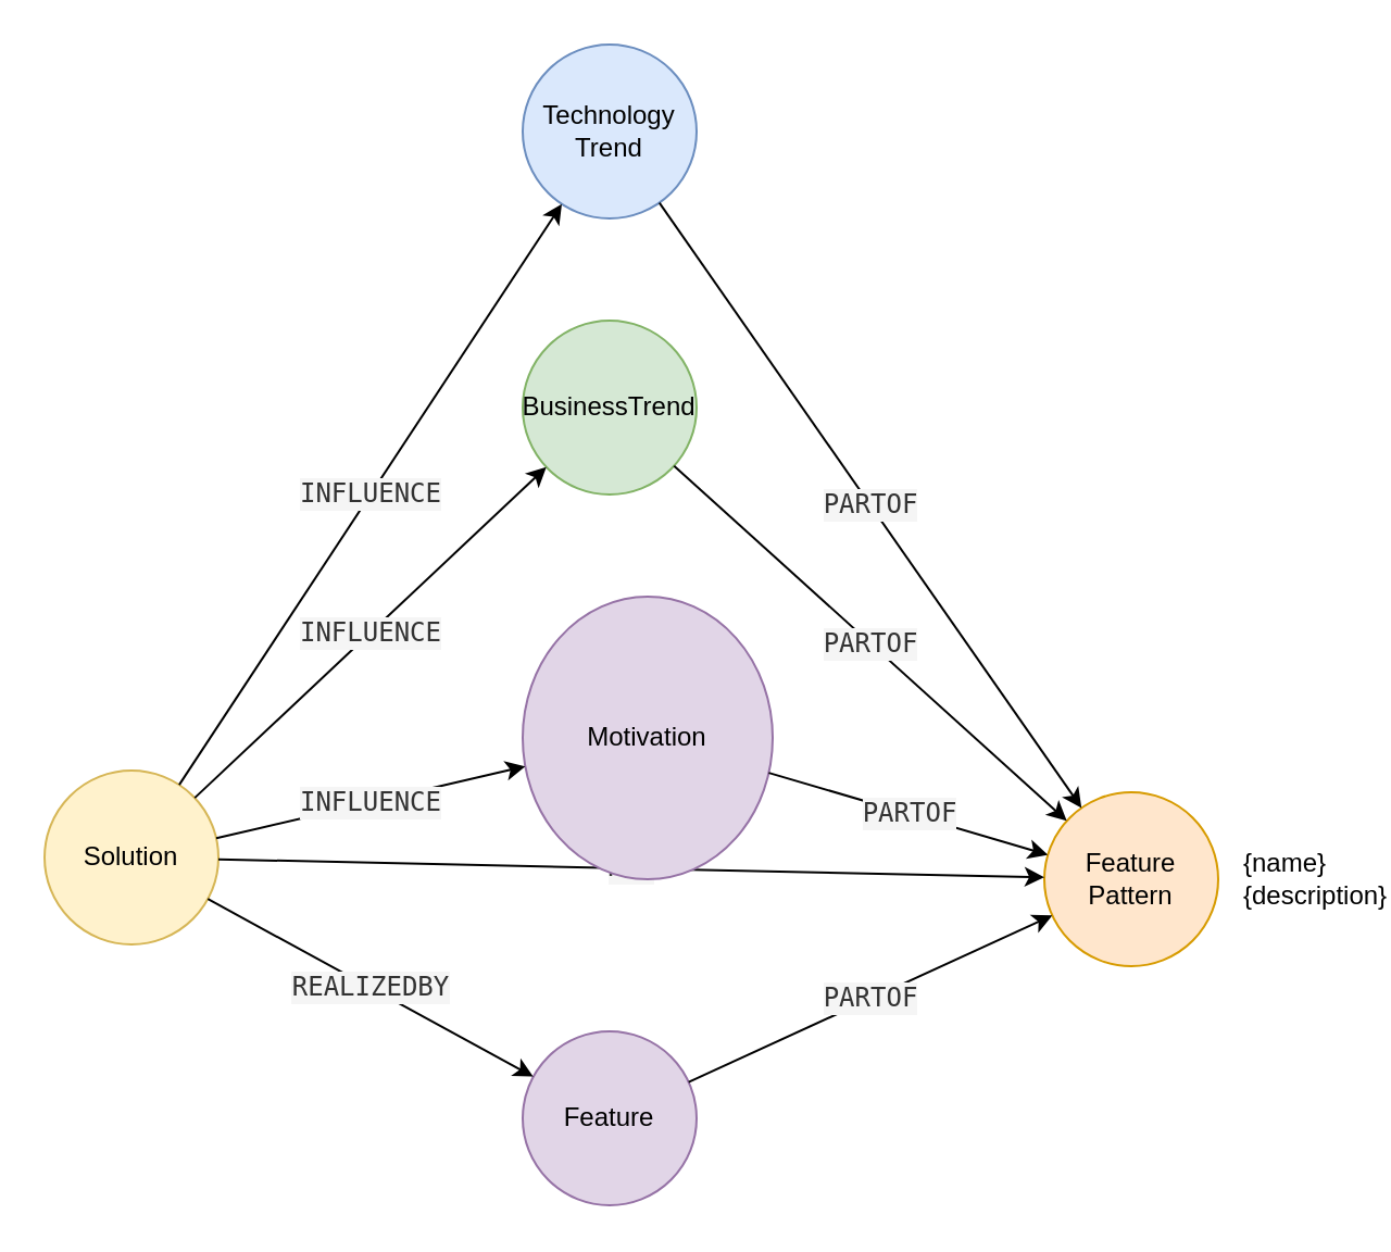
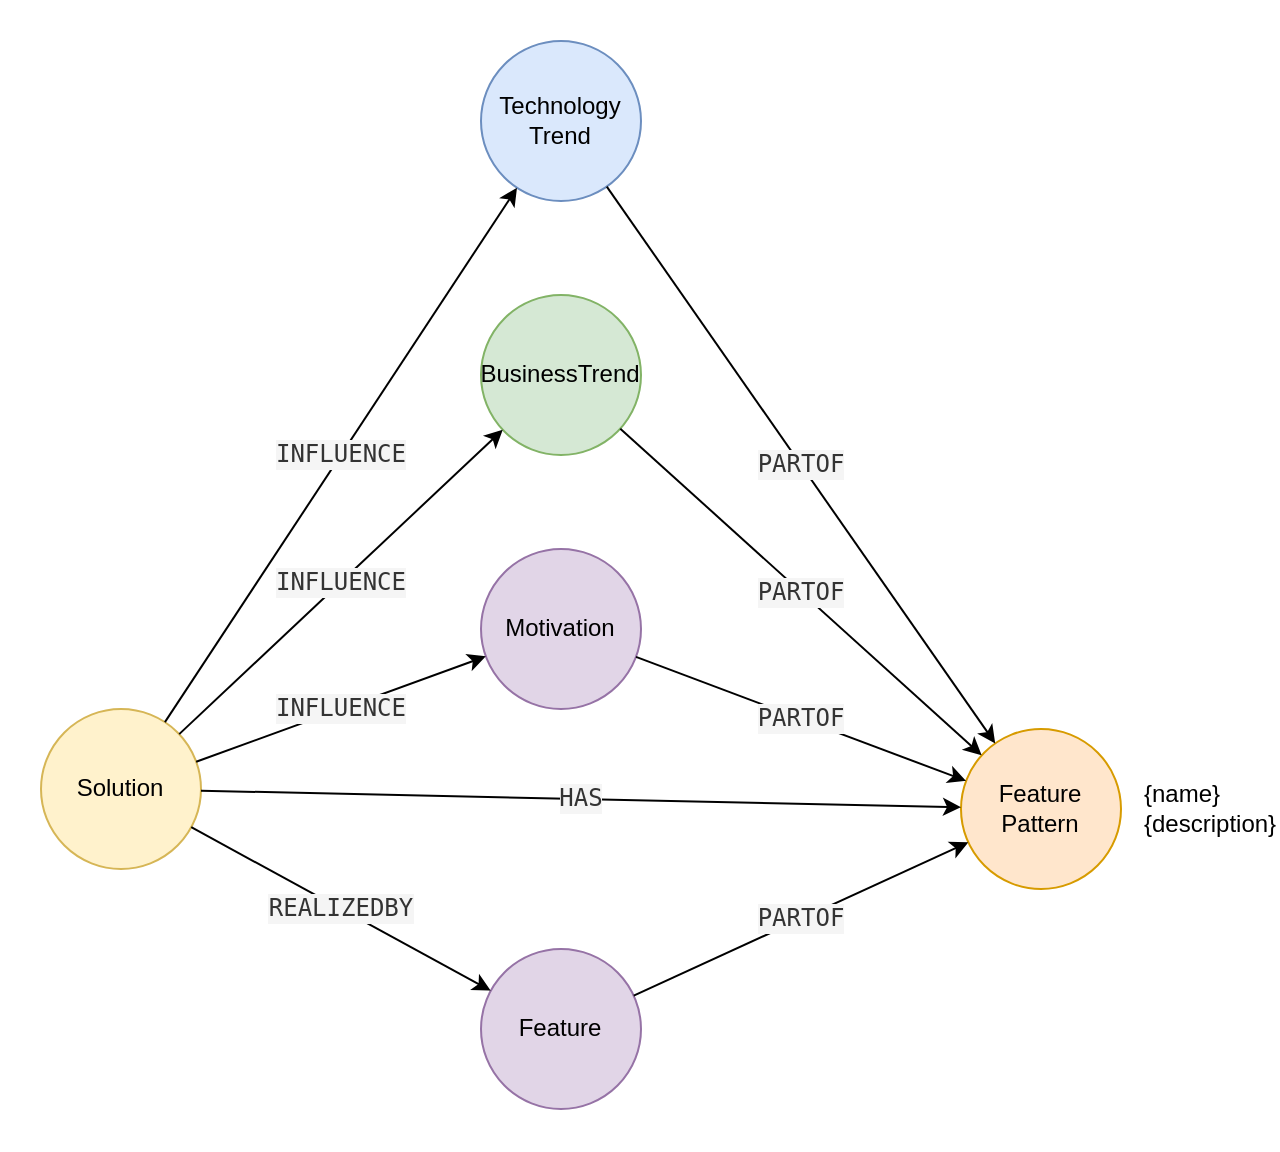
  <mxCell id="0" />
  <mxCell id="1" parent="0" />
  <mxCell id="2" value="Solution" style="ellipse;whiteSpace=wrap;html=1;aspect=fixed;fillColor=#fff2cc;strokeColor=#d6b656;" vertex="1" parent="1"><mxGeometry x="20" y="354" width="80" height="80" as="geometry" /></mxCell>
  <mxCell id="3" value="Feature&lt;br&gt;Pattern" style="ellipse;whiteSpace=wrap;html=1;aspect=fixed;fillColor=#ffe6cc;strokeColor=#d79b00;" vertex="1" parent="1"><mxGeometry x="480" y="364" width="80" height="80" as="geometry" /></mxCell>
  <mxCell id="4" value="Feature" style="ellipse;whiteSpace=wrap;html=1;aspect=fixed;fillColor=#e1d5e7;strokeColor=#9673a6;" vertex="1" parent="1"><mxGeometry x="240" y="474" width="80" height="80" as="geometry" /></mxCell>
  <mxCell id="5" value="&lt;pre class=&quot;code-java&quot; style=&quot;margin-top: 0px ; margin-bottom: 0px ; padding: 0px ; max-height: 30em ; overflow: auto ; white-space: pre-wrap ; overflow-wrap: normal ; color: rgb(51 , 51 , 51) ; font-size: 12px ; background-color: rgb(245 , 245 , 245)&quot;&gt;REALIZEDBY&lt;/pre&gt;" style="endArrow=classic;html=1;" edge="1" parent="1" source="2" target="4"><mxGeometry width="50" height="50" relative="1" as="geometry"><mxPoint x="180" y="664" as="sourcePoint" /><mxPoint x="230" y="614" as="targetPoint" /></mxGeometry></mxCell>
  <mxCell id="6" value="&lt;pre class=&quot;code-java&quot; style=&quot;margin-top: 0px ; margin-bottom: 0px ; padding: 0px ; max-height: 30em ; overflow: auto ; white-space: pre-wrap ; overflow-wrap: normal ; color: rgb(51 , 51 , 51) ; font-size: 12px ; background-color: rgb(245 , 245 , 245)&quot;&gt;&lt;pre class=&quot;code-java&quot; style=&quot;margin-top: 0px ; margin-bottom: 0px ; padding: 0px ; max-height: 30em ; overflow: auto ; white-space: pre-wrap ; overflow-wrap: normal&quot;&gt;PARTOF&lt;/pre&gt;&lt;/pre&gt;" style="endArrow=classic;html=1;" edge="1" parent="1" source="4" target="3"><mxGeometry width="50" height="50" relative="1" as="geometry"><mxPoint x="224" y="506" as="sourcePoint" /><mxPoint x="450" y="584" as="targetPoint" /></mxGeometry></mxCell>
  <mxCell id="7" value="&lt;pre class=&quot;code-java&quot; style=&quot;margin-top: 0px ; margin-bottom: 0px ; padding: 0px ; max-height: 30em ; overflow: auto ; white-space: pre-wrap ; overflow-wrap: normal ; color: rgb(51 , 51 , 51) ; font-size: 12px ; background-color: rgb(245 , 245 , 245)&quot;&gt;&lt;pre class=&quot;code-java&quot; style=&quot;margin-top: 0px ; margin-bottom: 0px ; padding: 0px ; max-height: 30em ; overflow: auto ; white-space: pre-wrap ; overflow-wrap: normal&quot;&gt;HAS&lt;/pre&gt;&lt;/pre&gt;" style="endArrow=classic;html=1;" edge="1" parent="1" source="2" target="3"><mxGeometry width="50" height="50" relative="1" as="geometry"><mxPoint x="224" y="506" as="sourcePoint" /><mxPoint x="266" y="562" as="targetPoint" /></mxGeometry></mxCell>
- <mxCell id="8" value="Motivation" style="ellipse;whiteSpace=wrap;html=1;aspect=fixed;fillColor=#e1d5e7;strokeColor=#9673a6;" vertex="1" parent="1"><mxGeometry x="240" y="274" width="115" height="130" as="geometry" /></mxCell>
+ <mxCell id="8" value="Motivation" style="ellipse;whiteSpace=wrap;html=1;aspect=fixed;fillColor=#e1d5e7;strokeColor=#9673a6;" vertex="1" parent="1"><mxGeometry x="240" y="274" width="80" height="80" as="geometry" /></mxCell>
  <mxCell id="9" value="&lt;pre class=&quot;code-java&quot; style=&quot;margin-top: 0px ; margin-bottom: 0px ; padding: 0px ; max-height: 30em ; overflow: auto ; white-space: pre-wrap ; overflow-wrap: normal ; color: rgb(51 , 51 , 51) ; font-size: 12px ; background-color: rgb(245 , 245 , 245)&quot;&gt;INFLUENCE&lt;/pre&gt;" style="endArrow=classic;html=1;" edge="1" parent="1" source="2" target="8"><mxGeometry width="50" height="50" relative="1" as="geometry"><mxPoint x="200.925" y="448.091" as="sourcePoint" /><mxPoint x="269.142" y="559.869" as="targetPoint" /></mxGeometry></mxCell>
  <mxCell id="10" value="&lt;pre class=&quot;code-java&quot; style=&quot;margin-top: 0px ; margin-bottom: 0px ; padding: 0px ; max-height: 30em ; overflow: auto ; white-space: pre-wrap ; overflow-wrap: normal ; color: rgb(51 , 51 , 51) ; font-size: 12px ; background-color: rgb(245 , 245 , 245)&quot;&gt;&lt;pre class=&quot;code-java&quot; style=&quot;margin-top: 0px ; margin-bottom: 0px ; padding: 0px ; max-height: 30em ; overflow: auto ; white-space: pre-wrap ; overflow-wrap: normal&quot;&gt;PARTOF&lt;/pre&gt;&lt;/pre&gt;" style="endArrow=classic;html=1;" edge="1" parent="1" source="8" target="3"><mxGeometry width="50" height="50" relative="1" as="geometry"><mxPoint x="310.925" y="559.909" as="sourcePoint" /><mxPoint x="379.142" y="448.131" as="targetPoint" /></mxGeometry></mxCell>
  <mxCell id="11" value="BusinessTrend" style="ellipse;whiteSpace=wrap;html=1;aspect=fixed;fillColor=#d5e8d4;strokeColor=#82b366;" vertex="1" parent="1"><mxGeometry x="240" y="147" width="80" height="80" as="geometry" /></mxCell>
  <mxCell id="12" value="Technology&lt;br&gt;Trend" style="ellipse;whiteSpace=wrap;html=1;aspect=fixed;fillColor=#dae8fc;strokeColor=#6c8ebf;" vertex="1" parent="1"><mxGeometry x="240" y="20" width="80" height="80" as="geometry" /></mxCell>
  <mxCell id="13" value="&lt;pre class=&quot;code-java&quot; style=&quot;margin-top: 0px ; margin-bottom: 0px ; padding: 0px ; max-height: 30em ; overflow: auto ; white-space: pre-wrap ; overflow-wrap: normal ; color: rgb(51 , 51 , 51) ; font-size: 12px ; background-color: rgb(245 , 245 , 245)&quot;&gt;&lt;pre class=&quot;code-java&quot; style=&quot;margin-top: 0px ; margin-bottom: 0px ; padding: 0px ; max-height: 30em ; overflow: auto ; white-space: pre-wrap ; overflow-wrap: normal&quot;&gt;PARTOF&lt;/pre&gt;&lt;/pre&gt;" style="endArrow=classic;html=1;" edge="1" parent="1" source="11" target="3"><mxGeometry width="50" height="50" relative="1" as="geometry"><mxPoint x="313.69" y="296.23" as="sourcePoint" /><mxPoint x="376.345" y="381.744" as="targetPoint" /></mxGeometry></mxCell>
  <mxCell id="14" value="&lt;pre class=&quot;code-java&quot; style=&quot;margin-top: 0px ; margin-bottom: 0px ; padding: 0px ; max-height: 30em ; overflow: auto ; white-space: pre-wrap ; overflow-wrap: normal ; color: rgb(51 , 51 , 51) ; font-size: 12px ; background-color: rgb(245 , 245 , 245)&quot;&gt;&lt;pre class=&quot;code-java&quot; style=&quot;margin-top: 0px ; margin-bottom: 0px ; padding: 0px ; max-height: 30em ; overflow: auto ; white-space: pre-wrap ; overflow-wrap: normal&quot;&gt;PARTOF&lt;/pre&gt;&lt;/pre&gt;" style="endArrow=classic;html=1;" edge="1" parent="1" source="12" target="3"><mxGeometry width="50" height="50" relative="1" as="geometry"><mxPoint x="313.903" y="181.506" as="sourcePoint" /><mxPoint x="386.107" y="376.49" as="targetPoint" /></mxGeometry></mxCell>
  <mxCell id="15" value="&lt;pre class=&quot;code-java&quot; style=&quot;margin-top: 0px ; margin-bottom: 0px ; padding: 0px ; max-height: 30em ; overflow: auto ; white-space: pre-wrap ; overflow-wrap: normal ; color: rgb(51 , 51 , 51) ; font-size: 12px ; background-color: rgb(245 , 245 , 245)&quot;&gt;INFLUENCE&lt;/pre&gt;" style="endArrow=classic;html=1;" edge="1" parent="1" source="2" target="11"><mxGeometry width="50" height="50" relative="1" as="geometry"><mxPoint x="203.69" y="381.77" as="sourcePoint" /><mxPoint x="266.345" y="296.256" as="targetPoint" /></mxGeometry></mxCell>
  <mxCell id="16" value="&lt;pre class=&quot;code-java&quot; style=&quot;margin-top: 0px ; margin-bottom: 0px ; padding: 0px ; max-height: 30em ; overflow: auto ; white-space: pre-wrap ; overflow-wrap: normal ; color: rgb(51 , 51 , 51) ; font-size: 12px ; background-color: rgb(245 , 245 , 245)&quot;&gt;INFLUENCE&lt;/pre&gt;" style="endArrow=classic;html=1;" edge="1" parent="1" source="2" target="12"><mxGeometry width="50" height="50" relative="1" as="geometry"><mxPoint x="196.173" y="377.415" as="sourcePoint" /><mxPoint x="283.754" y="180.552" as="targetPoint" /></mxGeometry></mxCell>
  <mxCell id="17" value="{name}&lt;br&gt;{description}" style="text;html=1;strokeColor=none;fillColor=none;align=left;verticalAlign=middle;whiteSpace=wrap;rounded=0;" vertex="1" parent="1"><mxGeometry x="570" y="382.5" width="40" height="43" as="geometry" /></mxCell>
